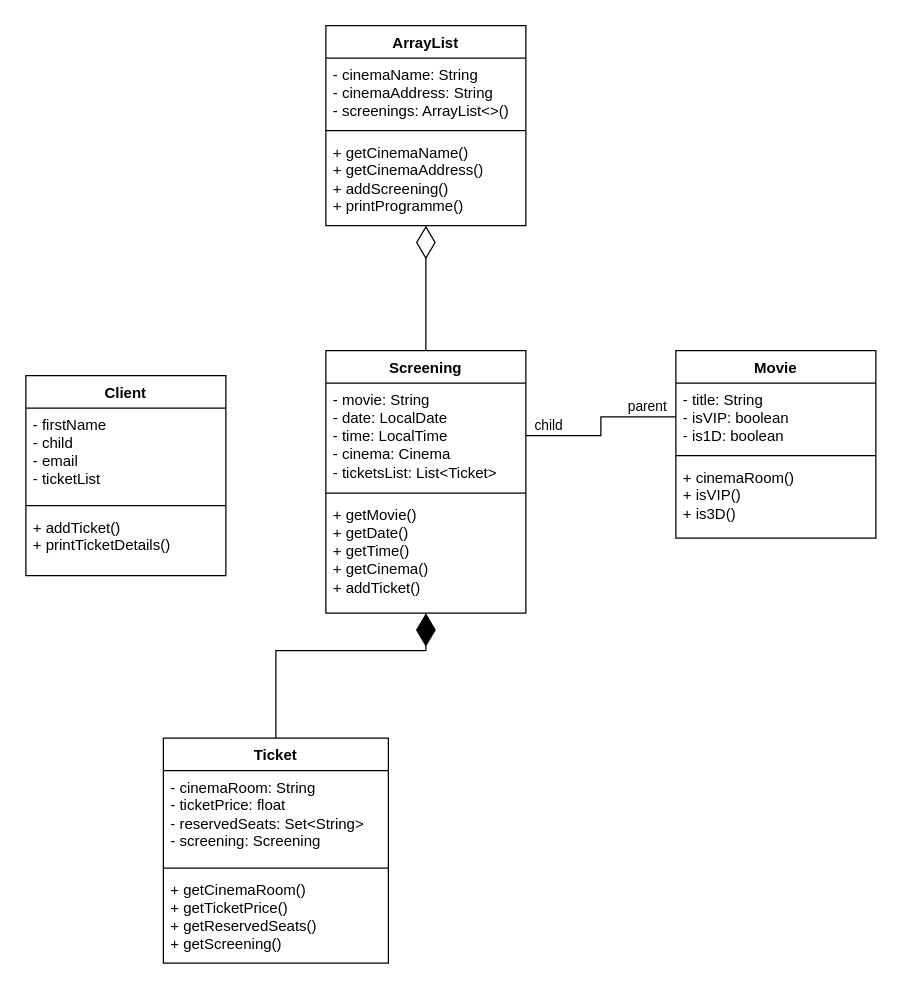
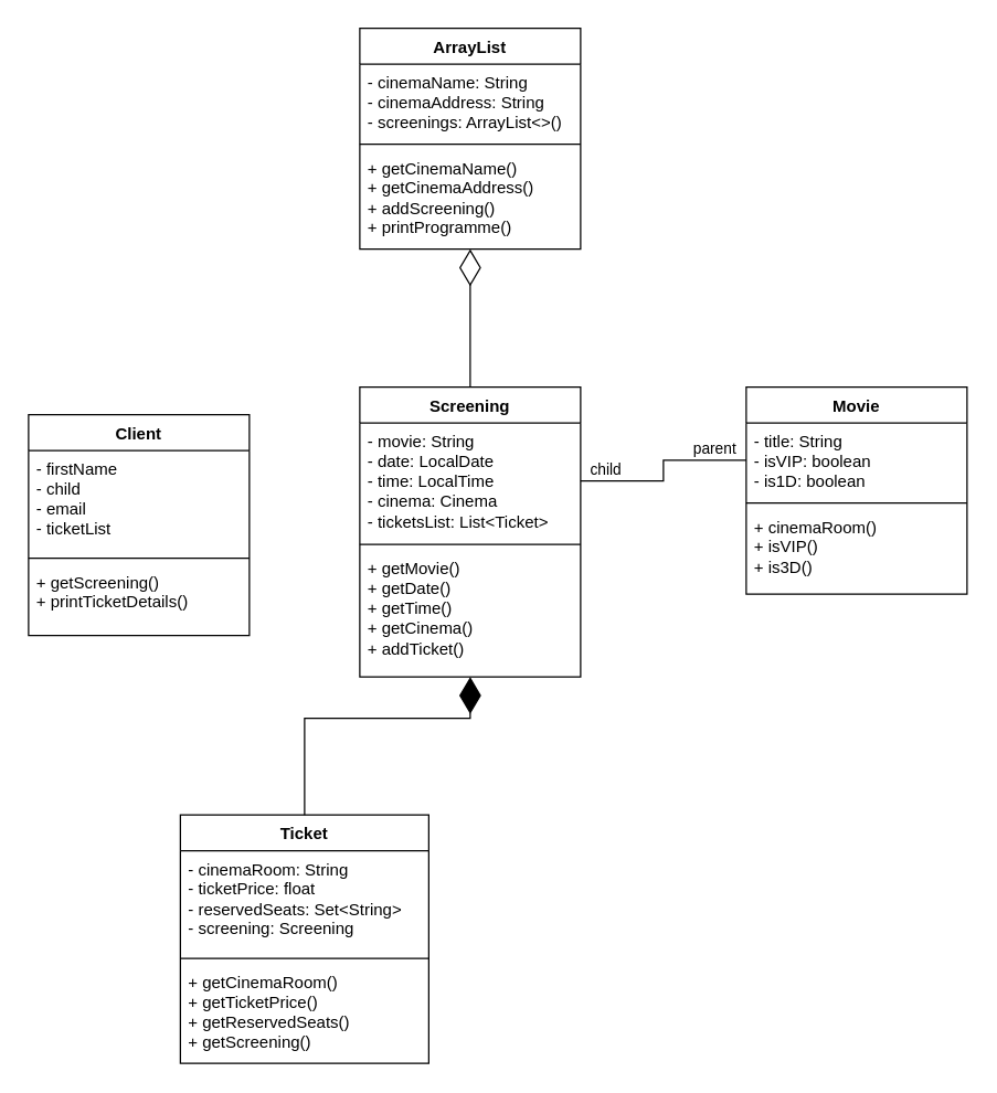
  <mxCell id="0" />
  <mxCell id="1" parent="0" />
  <mxCell id="2" value="ArrayList" style="swimlane;fontStyle=1;align=center;verticalAlign=top;childLayout=stackLayout;horizontal=1;startSize=26;horizontalStack=0;resizeParent=1;resizeParentMax=0;resizeLast=0;collapsible=1;marginBottom=0;whiteSpace=wrap;html=1;" parent="1" vertex="1"><mxGeometry x="260" y="20" width="160" height="160" as="geometry" /></mxCell>
  <mxCell id="3" value=" - cinemaName: String&lt;br&gt;- cinemaAddress: String&lt;br&gt;- screenings: ArrayList&amp;lt;&amp;gt;()" style="text;strokeColor=none;fillColor=none;align=left;verticalAlign=top;spacingLeft=4;spacingRight=4;overflow=hidden;rotatable=0;points=[[0,0.5],[1,0.5]];portConstraint=eastwest;whiteSpace=wrap;html=1;" parent="2" vertex="1"><mxGeometry y="26" width="160" height="54" as="geometry" /></mxCell>
  <mxCell id="4" value="" style="line;strokeWidth=1;fillColor=none;align=left;verticalAlign=middle;spacingTop=-1;spacingLeft=3;spacingRight=3;rotatable=0;labelPosition=right;points=[];portConstraint=eastwest;strokeColor=inherit;" parent="2" vertex="1"><mxGeometry y="80" width="160" height="8" as="geometry" /></mxCell>
  <mxCell id="5" value="+ getCinemaName()&lt;br&gt;+ getCinemaAddress()&lt;br&gt;+ addScreening()&lt;br&gt;+ printProgramme()" style="text;strokeColor=none;fillColor=none;align=left;verticalAlign=top;spacingLeft=4;spacingRight=4;overflow=hidden;rotatable=0;points=[[0,0.5],[1,0.5]];portConstraint=eastwest;whiteSpace=wrap;html=1;" parent="2" vertex="1"><mxGeometry y="88" width="160" height="72" as="geometry" /></mxCell>
  <mxCell id="6" value="Screening" style="swimlane;fontStyle=1;align=center;verticalAlign=top;childLayout=stackLayout;horizontal=1;startSize=26;horizontalStack=0;resizeParent=1;resizeParentMax=0;resizeLast=0;collapsible=1;marginBottom=0;whiteSpace=wrap;html=1;" parent="1" vertex="1"><mxGeometry x="260" y="280" width="160" height="210" as="geometry" /></mxCell>
  <mxCell id="7" value="- movie: String&lt;br&gt;- &lt;span class=&quot;hljs-built_in&quot;&gt;date: LocalDate&lt;/span&gt;&lt;br&gt;- &lt;span class=&quot;hljs-built_in&quot;&gt;time: LocalTime&lt;/span&gt;&lt;br&gt;- cinema: Cinema&lt;br&gt;- ticketsList: List&amp;lt;Ticket&amp;gt;" style="text;strokeColor=none;fillColor=none;align=left;verticalAlign=top;spacingLeft=4;spacingRight=4;overflow=hidden;rotatable=0;points=[[0,0.5],[1,0.5]];portConstraint=eastwest;whiteSpace=wrap;html=1;" parent="6" vertex="1"><mxGeometry y="26" width="160" height="84" as="geometry" /></mxCell>
  <mxCell id="8" value="" style="line;strokeWidth=1;fillColor=none;align=left;verticalAlign=middle;spacingTop=-1;spacingLeft=3;spacingRight=3;rotatable=0;labelPosition=right;points=[];portConstraint=eastwest;strokeColor=inherit;" parent="6" vertex="1"><mxGeometry y="110" width="160" height="8" as="geometry" /></mxCell>
  <mxCell id="9" value="+ getMovie()&lt;br&gt;+ getDate()&lt;br&gt;+ getTime()&lt;br&gt;+ getCinema()&lt;br&gt;+ addTicket() " style="text;strokeColor=none;fillColor=none;align=left;verticalAlign=top;spacingLeft=4;spacingRight=4;overflow=hidden;rotatable=0;points=[[0,0.5],[1,0.5]];portConstraint=eastwest;whiteSpace=wrap;html=1;" parent="6" vertex="1"><mxGeometry y="118" width="160" height="92" as="geometry" /></mxCell>
  <mxCell id="10" value="Client" style="swimlane;fontStyle=1;align=center;verticalAlign=top;childLayout=stackLayout;horizontal=1;startSize=26;horizontalStack=0;resizeParent=1;resizeParentMax=0;resizeLast=0;collapsible=1;marginBottom=0;whiteSpace=wrap;html=1;" parent="1" vertex="1"><mxGeometry x="20" y="300" width="160" height="160" as="geometry" /></mxCell>
  <mxCell id="11" value=" - firstName&lt;br&gt;- child&lt;br&gt;- email&lt;br&gt;- ticketList  " style="text;strokeColor=none;fillColor=none;align=left;verticalAlign=top;spacingLeft=4;spacingRight=4;overflow=hidden;rotatable=0;points=[[0,0.5],[1,0.5]];portConstraint=eastwest;whiteSpace=wrap;html=1;" parent="10" vertex="1"><mxGeometry y="26" width="160" height="74" as="geometry" /></mxCell>
  <mxCell id="12" value="" style="line;strokeWidth=1;fillColor=none;align=left;verticalAlign=middle;spacingTop=-1;spacingLeft=3;spacingRight=3;rotatable=0;labelPosition=right;points=[];portConstraint=eastwest;strokeColor=inherit;" parent="10" vertex="1"><mxGeometry y="100" width="160" height="8" as="geometry" /></mxCell>
- <mxCell id="13" value="+ addTicket()&lt;br&gt;+ printTicketDetails()" style="text;strokeColor=none;fillColor=none;align=left;verticalAlign=top;spacingLeft=4;spacingRight=4;overflow=hidden;rotatable=0;points=[[0,0.5],[1,0.5]];portConstraint=eastwest;whiteSpace=wrap;html=1;" parent="10" vertex="1"><mxGeometry y="108" width="160" height="52" as="geometry" /></mxCell>
+ <mxCell id="13" value="+ getScreening()&lt;br&gt;+ printTicketDetails()" style="text;strokeColor=none;fillColor=none;align=left;verticalAlign=top;spacingLeft=4;spacingRight=4;overflow=hidden;rotatable=0;points=[[0,0.5],[1,0.5]];portConstraint=eastwest;whiteSpace=wrap;html=1;" parent="10" vertex="1"><mxGeometry y="108" width="160" height="52" as="geometry" /></mxCell>
  <mxCell id="14" value="Movie" style="swimlane;fontStyle=1;align=center;verticalAlign=top;childLayout=stackLayout;horizontal=1;startSize=26;horizontalStack=0;resizeParent=1;resizeParentMax=0;resizeLast=0;collapsible=1;marginBottom=0;whiteSpace=wrap;html=1;" parent="1" vertex="1"><mxGeometry x="540" y="280" width="160" height="150" as="geometry" /></mxCell>
  <mxCell id="15" value="- title: String&lt;br&gt;- isVIP: boolean&lt;br&gt;- is1D: boolean" style="text;strokeColor=none;fillColor=none;align=left;verticalAlign=top;spacingLeft=4;spacingRight=4;overflow=hidden;rotatable=0;points=[[0,0.5],[1,0.5]];portConstraint=eastwest;whiteSpace=wrap;html=1;" parent="14" vertex="1"><mxGeometry y="26" width="160" height="54" as="geometry" /></mxCell>
  <mxCell id="16" value="" style="line;strokeWidth=1;fillColor=none;align=left;verticalAlign=middle;spacingTop=-1;spacingLeft=3;spacingRight=3;rotatable=0;labelPosition=right;points=[];portConstraint=eastwest;strokeColor=inherit;" parent="14" vertex="1"><mxGeometry y="80" width="160" height="8" as="geometry" /></mxCell>
  <mxCell id="17" value="+ cinemaRoom()&lt;br&gt;+ isVIP()&lt;br&gt;+ is3D()  " style="text;strokeColor=none;fillColor=none;align=left;verticalAlign=top;spacingLeft=4;spacingRight=4;overflow=hidden;rotatable=0;points=[[0,0.5],[1,0.5]];portConstraint=eastwest;whiteSpace=wrap;html=1;" parent="14" vertex="1"><mxGeometry y="88" width="160" height="62" as="geometry" /></mxCell>
  <mxCell id="18" value="Ticket" style="swimlane;fontStyle=1;align=center;verticalAlign=top;childLayout=stackLayout;horizontal=1;startSize=26;horizontalStack=0;resizeParent=1;resizeParentMax=0;resizeLast=0;collapsible=1;marginBottom=0;whiteSpace=wrap;html=1;" parent="1" vertex="1"><mxGeometry x="130" y="590" width="180" height="180" as="geometry" /></mxCell>
  <mxCell id="19" value=" - cinemaRoom: String&lt;br&gt;- ticketPrice: float&lt;br&gt;- reservedSeats: Set&amp;lt;String&amp;gt;&lt;br&gt;- screening: Screening" style="text;strokeColor=none;fillColor=none;align=left;verticalAlign=top;spacingLeft=4;spacingRight=4;overflow=hidden;rotatable=0;points=[[0,0.5],[1,0.5]];portConstraint=eastwest;whiteSpace=wrap;html=1;" parent="18" vertex="1"><mxGeometry y="26" width="180" height="74" as="geometry" /></mxCell>
  <mxCell id="20" value="" style="line;strokeWidth=1;fillColor=none;align=left;verticalAlign=middle;spacingTop=-1;spacingLeft=3;spacingRight=3;rotatable=0;labelPosition=right;points=[];portConstraint=eastwest;strokeColor=inherit;" parent="18" vertex="1"><mxGeometry y="100" width="180" height="8" as="geometry" /></mxCell>
  <mxCell id="21" value="+ getCinemaRoom()&lt;br&gt;+ getTicketPrice()&lt;br&gt;+ getReservedSeats()&lt;br&gt;+ getScreening()" style="text;strokeColor=none;fillColor=none;align=left;verticalAlign=top;spacingLeft=4;spacingRight=4;overflow=hidden;rotatable=0;points=[[0,0.5],[1,0.5]];portConstraint=eastwest;whiteSpace=wrap;html=1;" parent="18" vertex="1"><mxGeometry y="108" width="180" height="72" as="geometry" /></mxCell>
  <mxCell id="22" value="" style="endArrow=diamondThin;endFill=0;endSize=24;html=1;rounded=0;exitX=0.5;exitY=0;exitDx=0;exitDy=0;" parent="1" source="6" target="5" edge="1"><mxGeometry width="160" relative="1" as="geometry"><mxPoint x="270" y="370" as="sourcePoint" /><mxPoint x="430" y="370" as="targetPoint" /></mxGeometry></mxCell>
  <mxCell id="23" value="" style="endArrow=diamondThin;endFill=1;endSize=24;html=1;rounded=0;exitX=0.5;exitY=0;exitDx=0;exitDy=0;entryX=0.499;entryY=1.008;entryDx=0;entryDy=0;entryPerimeter=0;" parent="1" source="18" target="9" edge="1"><mxGeometry width="160" relative="1" as="geometry"><mxPoint x="270" y="370" as="sourcePoint" /><mxPoint x="310" y="390" as="targetPoint" /><Array as="points"><mxPoint x="220" y="520" /><mxPoint x="340" y="520" /><mxPoint x="340" y="490" /></Array></mxGeometry></mxCell>
  <mxCell id="24" value="" style="endArrow=none;html=1;edgeStyle=orthogonalEdgeStyle;rounded=0;entryX=1;entryY=0.5;entryDx=0;entryDy=0;exitX=0;exitY=0.5;exitDx=0;exitDy=0;" parent="1" source="15" target="7" edge="1"><mxGeometry relative="1" as="geometry"><mxPoint x="270" y="370" as="sourcePoint" /><mxPoint x="430" y="370" as="targetPoint" /></mxGeometry></mxCell>
  <mxCell id="25" value="parent" style="edgeLabel;resizable=0;html=1;align=left;verticalAlign=bottom;" parent="24" connectable="0" vertex="1"><mxGeometry x="-1" relative="1" as="geometry"><mxPoint x="-40" as="offset" /></mxGeometry></mxCell>
  <mxCell id="26" value="child" style="edgeLabel;resizable=0;html=1;align=right;verticalAlign=bottom;" parent="24" connectable="0" vertex="1"><mxGeometry x="1" relative="1" as="geometry"><mxPoint x="30" as="offset" /></mxGeometry></mxCell>
